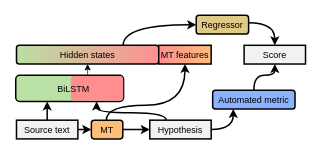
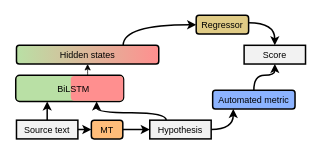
  <mxCell id="0" />
  <mxCell id="1" parent="0" />
- <mxCell id="2" style="edgeStyle=orthogonalEdgeStyle;curved=1;rounded=0;orthogonalLoop=1;jettySize=auto;html=1;entryX=0.5;entryY=1;entryDx=0;entryDy=0;strokeWidth=2;" parent="1" source="12" target="13" edge="1"><mxGeometry relative="1" as="geometry"><mxPoint x="291" y="110" as="targetPoint" /><Array as="points"><mxPoint x="141" y="140" /><mxPoint x="246" y="140" /></Array></mxGeometry></mxCell>
  <mxCell id="3" style="edgeStyle=orthogonalEdgeStyle;rounded=0;orthogonalLoop=1;jettySize=auto;html=1;strokeWidth=2;curved=1;" parent="1" source="5" target="20" edge="1"><mxGeometry relative="1" as="geometry"><Array as="points"><mxPoint x="49" y="160" /><mxPoint x="49" y="160" /></Array></mxGeometry></mxCell>
  <mxCell id="4" style="edgeStyle=orthogonalEdgeStyle;rounded=0;orthogonalLoop=1;jettySize=auto;html=1;entryX=0;entryY=0.5;entryDx=0;entryDy=0;curved=1;strokeWidth=2;" parent="1" source="5" target="12" edge="1"><mxGeometry relative="1" as="geometry" /></mxCell>
  <mxCell id="5" value="&lt;span style=&quot;font-size: 12px;&quot;&gt;Source text&lt;/span&gt;" style="rounded=0;whiteSpace=wrap;html=1;fontSize=10.5;fillColor=#F2F2F2;strokeWidth=2;" parent="1" vertex="1"><mxGeometry x="21" y="160" width="82" height="25" as="geometry" /></mxCell>
  <mxCell id="6" style="edgeStyle=orthogonalEdgeStyle;rounded=0;orthogonalLoop=1;jettySize=auto;html=1;strokeWidth=2;curved=1;entryX=0.75;entryY=1;entryDx=0;entryDy=0;" parent="1" source="8" target="20" edge="1"><mxGeometry relative="1" as="geometry"><Array as="points"><mxPoint x="221" y="150" /><mxPoint x="128" y="150" /></Array></mxGeometry></mxCell>
  <mxCell id="7" style="edgeStyle=orthogonalEdgeStyle;curved=1;rounded=0;orthogonalLoop=1;jettySize=auto;html=1;entryX=0.25;entryY=1;entryDx=0;entryDy=0;strokeWidth=2;" parent="1" source="8" target="16" edge="1"><mxGeometry relative="1" as="geometry" /></mxCell>
  <mxCell id="8" value="&lt;span style=&quot;font-size: 12px;&quot;&gt;Hypothesis&lt;/span&gt;" style="rounded=0;whiteSpace=wrap;html=1;fontSize=10.5;fillColor=#F2F2F2;strokeWidth=2;" parent="1" vertex="1"><mxGeometry x="199" y="160" width="82" height="25" as="geometry" /></mxCell>
  <mxCell id="9" style="edgeStyle=orthogonalEdgeStyle;curved=1;rounded=0;orthogonalLoop=1;jettySize=auto;html=1;exitX=0.75;exitY=0;exitDx=0;exitDy=0;entryX=0;entryY=0.5;entryDx=0;entryDy=0;strokeWidth=2;" parent="1" source="10" target="18" edge="1"><mxGeometry relative="1" as="geometry" /></mxCell>
  <mxCell id="10" value="&lt;span style=&quot;font-size: 12px;&quot;&gt;Hidden states&lt;/span&gt;" style="whiteSpace=wrap;html=1;fontSize=10.5;fillColor=#B9E0A5;gradientColor=#FF8F8F;gradientDirection=east;strokeWidth=2;rounded=1;" parent="1" vertex="1"><mxGeometry x="21" y="60" width="190" height="25" as="geometry" /></mxCell>
  <mxCell id="11" style="edgeStyle=orthogonalEdgeStyle;rounded=0;orthogonalLoop=1;jettySize=auto;html=1;curved=1;strokeWidth=2;" parent="1" source="12" target="8" edge="1"><mxGeometry relative="1" as="geometry" /></mxCell>
  <mxCell id="12" value="MT" style="rounded=1;whiteSpace=wrap;html=1;fillColor=#FFBD7A;strokeWidth=2;" parent="1" vertex="1"><mxGeometry x="121" y="160" width="42" height="25" as="geometry" /></mxCell>
- <mxCell id="13" value="&lt;span style=&quot;font-size: 12px;&quot;&gt;MT features&lt;/span&gt;" style="rounded=0;whiteSpace=wrap;html=1;fontSize=10.5;fillColor=#FFBD7A;gradientColor=#FF8F8F;gradientDirection=west;strokeWidth=2;" parent="1" vertex="1"><mxGeometry x="211" y="60" width="70" height="25" as="geometry" /></mxCell>
  <mxCell id="14" value="&lt;span style=&quot;font-size: 12px;&quot;&gt;Score&lt;/span&gt;" style="rounded=0;whiteSpace=wrap;html=1;fontSize=10.5;fillColor=#F2F2F2;strokeWidth=2;" parent="1" vertex="1"><mxGeometry x="325" y="60" width="82" height="25" as="geometry" /></mxCell>
  <mxCell id="15" style="edgeStyle=orthogonalEdgeStyle;curved=1;rounded=0;orthogonalLoop=1;jettySize=auto;html=1;entryX=0.5;entryY=1;entryDx=0;entryDy=0;strokeWidth=2;" parent="1" source="16" target="14" edge="1"><mxGeometry relative="1" as="geometry" /></mxCell>
  <mxCell id="16" value="Automated metric" style="rounded=1;whiteSpace=wrap;html=1;fillColor=#8CB3FF;strokeWidth=2;" parent="1" vertex="1"><mxGeometry x="283" y="120" width="110" height="25" as="geometry" /></mxCell>
  <mxCell id="17" style="edgeStyle=orthogonalEdgeStyle;curved=1;rounded=0;orthogonalLoop=1;jettySize=auto;html=1;entryX=0.5;entryY=0;entryDx=0;entryDy=0;strokeWidth=2;" parent="1" source="18" target="14" edge="1"><mxGeometry relative="1" as="geometry"><Array as="points"><mxPoint x="366" y="30" /></Array></mxGeometry></mxCell>
  <mxCell id="18" value="Regressor" style="rounded=1;whiteSpace=wrap;html=1;fillColor=#E0CB86;strokeWidth=2;" parent="1" vertex="1"><mxGeometry x="261" y="20" width="70" height="25" as="geometry" /></mxCell>
  <mxCell id="19" value="" style="group" vertex="1" connectable="0" parent="1"><mxGeometry x="20" y="100" width="144" height="45" as="geometry" /></mxCell>
  <mxCell id="20" value="&amp;nbsp; &amp;nbsp; &amp;nbsp; &amp;nbsp; &amp;nbsp;&amp;nbsp;" style="rounded=1;whiteSpace=wrap;html=1;fillColor=#B9E0A5;strokeWidth=2;" parent="19" vertex="1"><mxGeometry width="144" height="35" as="geometry" /></mxCell>
  <mxCell id="21" value="" style="rounded=1;whiteSpace=wrap;html=1;fillColor=#FF8F8F;strokeWidth=2;strokeColor=none;" parent="19" vertex="1"><mxGeometry x="73.5" y="1" width="70" height="33" as="geometry" /></mxCell>
  <mxCell id="22" value="&lt;span style=&quot;color: rgb(0, 0, 0); font-family: Helvetica; font-size: 12px; font-style: normal; font-variant-ligatures: normal; font-variant-caps: normal; font-weight: 400; letter-spacing: normal; orphans: 2; text-align: center; text-indent: 0px; text-transform: none; widows: 2; word-spacing: 0px; -webkit-text-stroke-width: 0px; text-decoration-thickness: initial; text-decoration-style: initial; text-decoration-color: initial; float: none; display: inline !important;&quot;&gt;BiLSTM&lt;/span&gt;" style="text;whiteSpace=wrap;html=1;fillColor=none;" vertex="1" parent="19"><mxGeometry x="54" y="5" width="80" height="25" as="geometry" /></mxCell>
  <mxCell id="23" style="edgeStyle=orthogonalEdgeStyle;curved=1;rounded=0;orthogonalLoop=1;jettySize=auto;html=1;entryX=0.5;entryY=1;entryDx=0;entryDy=0;" edge="1" parent="1" source="20" target="10"><mxGeometry relative="1" as="geometry"><Array as="points"><mxPoint x="116" y="100" /><mxPoint x="116" y="100" /></Array></mxGeometry></mxCell>
